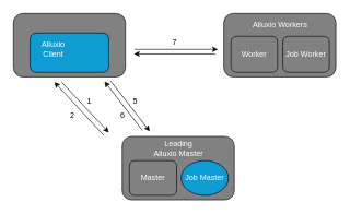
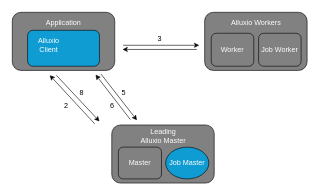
  <mxCell id="0" />
  <mxCell id="1" parent="0" />
  <mxCell id="2" value="" style="rounded=1;whiteSpace=wrap;html=1;fillColor=#818181;" parent="1" vertex="1"><mxGeometry x="20" y="20" width="171" height="97" as="geometry" /></mxCell>
  <mxCell id="3" value="" style="rounded=1;whiteSpace=wrap;html=1;fillColor=#818181;" parent="1" vertex="1"><mxGeometry x="186" y="208" width="171" height="97" as="geometry" /></mxCell>
  <mxCell id="4" value="" style="rounded=1;whiteSpace=wrap;html=1;fillColor=#818181;" parent="1" vertex="1"><mxGeometry x="341" y="20" width="171" height="97" as="geometry" /></mxCell>
  <mxCell id="5" value="" style="endArrow=classic;html=1;rounded=0;" parent="1" edge="1"><mxGeometry width="50" height="50" relative="1" as="geometry"><mxPoint x="205" y="75" as="sourcePoint" /><mxPoint x="332" y="75" as="targetPoint" /></mxGeometry></mxCell>
  <mxCell id="6" value="" style="endArrow=classic;html=1;rounded=0;" parent="1" edge="1"><mxGeometry width="50" height="50" relative="1" as="geometry"><mxPoint x="328" y="82" as="sourcePoint" /><mxPoint x="204" y="82" as="targetPoint" /></mxGeometry></mxCell>
  <mxCell id="7" value="" style="rounded=1;whiteSpace=wrap;html=1;fillColor=#0f9cd3;" parent="1" vertex="1"><mxGeometry x="45.5" y="50" width="120" height="60" as="geometry" /></mxCell>
  <mxCell id="8" value="Worker" style="rounded=1;whiteSpace=wrap;html=1;fillColor=#818181;fontColor=#FFFFFF;" parent="1" vertex="1"><mxGeometry x="352" y="55" width="71" height="55" as="geometry" /></mxCell>
  <mxCell id="9" value="Job Worker" style="rounded=1;whiteSpace=wrap;html=1;fillColor=#818181;fontColor=#FFFFFF;" parent="1" vertex="1"><mxGeometry x="431" y="55" width="71" height="55" as="geometry" /></mxCell>
  <mxCell id="10" value="&lt;font color=&quot;#ffffff&quot;&gt;Job Master&lt;/font&gt;" style="ellipse;whiteSpace=wrap;html=1;fillColor=#0F9CD3;" parent="1" vertex="1"><mxGeometry x="276" y="245" width="72" height="53" as="geometry" /></mxCell>
  <mxCell id="11" value="&lt;font color=&quot;#ffffff&quot;&gt;Master&lt;/font&gt;" style="rounded=1;whiteSpace=wrap;html=1;fillColor=#818181;" parent="1" vertex="1"><mxGeometry x="197" y="245" width="72" height="53" as="geometry" /></mxCell>
+ <mxCell id="12" value="Application" style="text;html=1;align=center;verticalAlign=middle;whiteSpace=wrap;rounded=0;fontColor=#FFFFFF;" parent="1" vertex="1"><mxGeometry x="67.25" y="24" width="76.5" height="26" as="geometry" /></mxCell>
  <mxCell id="13" value="Alluxio Client" style="text;html=1;strokeColor=none;fillColor=none;align=center;verticalAlign=middle;whiteSpace=wrap;rounded=0;fontColor=#FFFFFF;" parent="1" vertex="1"><mxGeometry x="51" y="60" width="60" height="30" as="geometry" /></mxCell>
  <mxCell id="14" value="Alluxio Workers" style="text;html=1;strokeColor=none;fillColor=none;align=center;verticalAlign=middle;whiteSpace=wrap;rounded=0;fontColor=#FFFFFF;" parent="1" vertex="1"><mxGeometry x="379.5" y="22" width="94" height="30" as="geometry" /></mxCell>
  <mxCell id="15" value="Leading Alluxio Master" style="text;html=1;strokeColor=none;fillColor=none;align=center;verticalAlign=middle;whiteSpace=wrap;rounded=0;fontColor=#FFFFFF;" parent="1" vertex="1"><mxGeometry x="230.75" y="212" width="81.5" height="30" as="geometry" /></mxCell>
  <mxCell id="16" value="" style="endArrow=classic;html=1;rounded=0;" parent="1" edge="1"><mxGeometry width="50" height="50" relative="1" as="geometry"><mxPoint x="157.5" y="206" as="sourcePoint" /><mxPoint x="82.5" y="125" as="targetPoint" /></mxGeometry></mxCell>
  <mxCell id="17" value="" style="endArrow=classic;html=1;rounded=0;" parent="1" edge="1"><mxGeometry width="50" height="50" relative="1" as="geometry"><mxPoint x="93.5" y="125" as="sourcePoint" /><mxPoint x="165.5" y="202" as="targetPoint" /></mxGeometry></mxCell>
  <mxCell id="18" value="2" style="text;html=1;strokeColor=none;fillColor=none;align=center;verticalAlign=middle;whiteSpace=wrap;rounded=0;fontColor=#000000;" parent="1" vertex="1"><mxGeometry x="80" y="161" width="60" height="30" as="geometry" /></mxCell>
- <mxCell id="19" value="1" style="text;html=1;strokeColor=none;fillColor=none;align=center;verticalAlign=middle;whiteSpace=wrap;rounded=0;fontColor=#000000;" parent="1" vertex="1"><mxGeometry x="105.5" y="139" width="60" height="30" as="geometry" /></mxCell>
- <mxCell id="20" value="7" style="text;html=1;strokeColor=none;fillColor=none;align=center;verticalAlign=middle;whiteSpace=wrap;rounded=0;fontColor=#000000;" parent="1" vertex="1"><mxGeometry x="236" y="50" width="60" height="30" as="geometry" /></mxCell>
+ <mxCell id="19" value="8" style="text;html=1;strokeColor=none;fillColor=none;align=center;verticalAlign=middle;whiteSpace=wrap;rounded=0;fontColor=#000000;" parent="1" vertex="1"><mxGeometry x="105.5" y="139" width="60" height="30" as="geometry" /></mxCell>
+ <mxCell id="20" value="3" style="text;html=1;strokeColor=none;fillColor=none;align=center;verticalAlign=middle;whiteSpace=wrap;rounded=0;fontColor=#000000;" parent="1" vertex="1"><mxGeometry x="236" y="50" width="60" height="30" as="geometry" /></mxCell>
  <mxCell id="21" value="" style="endArrow=classic;html=1;rounded=0;" parent="1" edge="1"><mxGeometry width="50" height="50" relative="1" as="geometry"><mxPoint x="217" y="199" as="sourcePoint" /><mxPoint x="159" y="124" as="targetPoint" /></mxGeometry></mxCell>
  <mxCell id="22" value="" style="endArrow=classic;html=1;rounded=0;" parent="1" edge="1"><mxGeometry width="50" height="50" relative="1" as="geometry"><mxPoint x="168" y="123" as="sourcePoint" /><mxPoint x="228" y="200" as="targetPoint" /></mxGeometry></mxCell>
  <mxCell id="23" value="5" style="text;html=1;strokeColor=none;fillColor=none;align=center;verticalAlign=middle;whiteSpace=wrap;rounded=0;" parent="1" vertex="1"><mxGeometry x="176" y="139" width="60" height="30" as="geometry" /></mxCell>
  <mxCell id="24" value="6" style="text;html=1;strokeColor=none;fillColor=none;align=center;verticalAlign=middle;whiteSpace=wrap;rounded=0;" parent="1" vertex="1"><mxGeometry x="156.75" y="161" width="60" height="30" as="geometry" /></mxCell>
